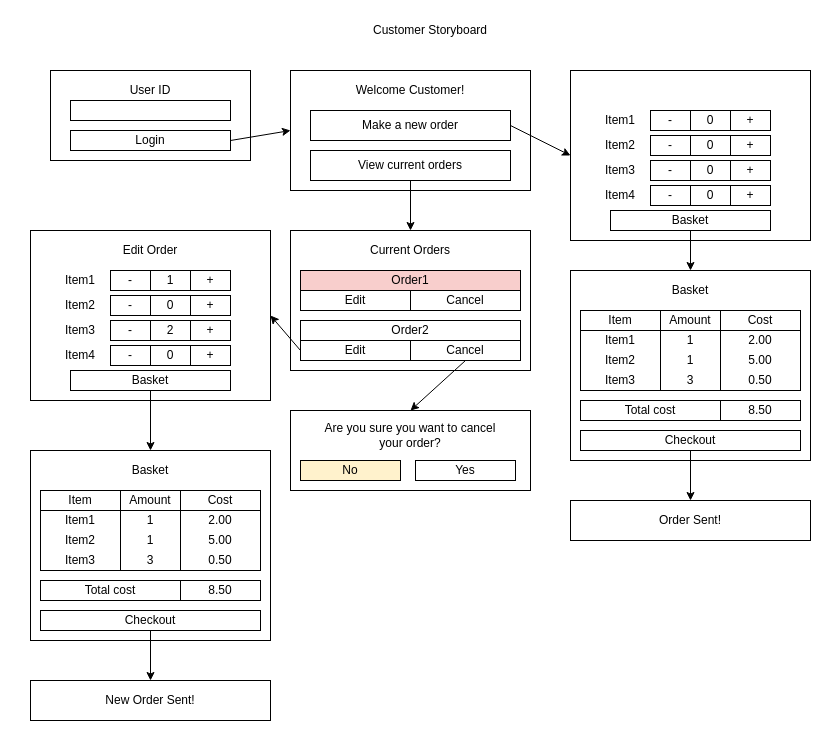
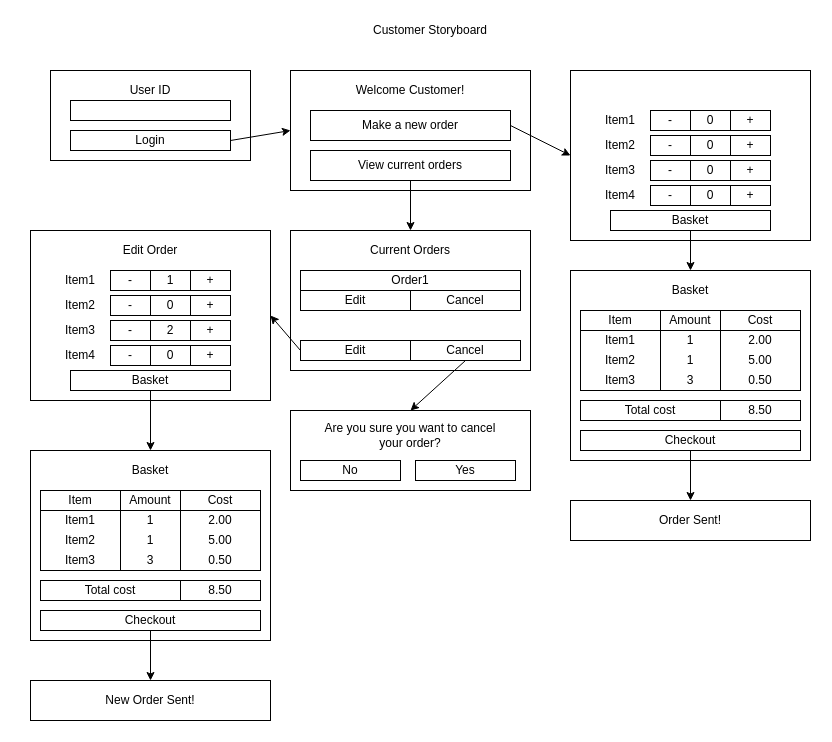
  <mxCell id="0" />
  <mxCell id="1" parent="0" />
  <mxCell id="2" value="" style="rounded=0;whiteSpace=wrap;html=1;" vertex="1" parent="1"><mxGeometry x="290" y="230" width="240" height="140" as="geometry" /></mxCell>
  <mxCell id="3" value="" style="rounded=0;whiteSpace=wrap;html=1;" vertex="1" parent="1"><mxGeometry x="50" y="70" width="200" height="90" as="geometry" /></mxCell>
  <mxCell id="4" value="" style="rounded=0;whiteSpace=wrap;html=1;" vertex="1" parent="1"><mxGeometry x="70" y="100" width="160" height="20" as="geometry" /></mxCell>
  <mxCell id="5" value="&lt;div&gt;User ID&lt;/div&gt;" style="text;html=1;strokeColor=none;fillColor=none;align=center;verticalAlign=middle;whiteSpace=wrap;rounded=0;" vertex="1" parent="1"><mxGeometry x="70" y="80" width="160" height="20" as="geometry" /></mxCell>
  <mxCell id="6" value="&lt;div&gt;Login&lt;/div&gt;" style="rounded=0;whiteSpace=wrap;html=1;" vertex="1" parent="1"><mxGeometry x="70" y="130" width="160" height="20" as="geometry" /></mxCell>
  <mxCell id="7" value="" style="rounded=0;whiteSpace=wrap;html=1;" vertex="1" parent="1"><mxGeometry x="290" y="70" width="240" height="120" as="geometry" /></mxCell>
  <mxCell id="8" value="&lt;div&gt;Current Orders&lt;/div&gt;" style="text;html=1;strokeColor=none;fillColor=none;align=center;verticalAlign=middle;whiteSpace=wrap;rounded=0;" vertex="1" parent="1"><mxGeometry x="300" y="240" width="220" height="20" as="geometry" /></mxCell>
  <mxCell id="9" value="&lt;div&gt;Make a new order&lt;/div&gt;" style="rounded=0;whiteSpace=wrap;html=1;" vertex="1" parent="1"><mxGeometry x="310" y="110" width="200" height="30" as="geometry" /></mxCell>
  <mxCell id="10" value="View current orders" style="rounded=0;whiteSpace=wrap;html=1;" vertex="1" parent="1"><mxGeometry x="310" y="150" width="200" height="30" as="geometry" /></mxCell>
  <mxCell id="11" value="&lt;div&gt;Customer Storyboard&lt;/div&gt;" style="text;html=1;strokeColor=none;fillColor=none;align=center;verticalAlign=middle;whiteSpace=wrap;rounded=0;" vertex="1" parent="1"><mxGeometry x="50" y="20" width="760" height="20" as="geometry" /></mxCell>
  <mxCell id="12" value="Welcome Customer!" style="text;html=1;strokeColor=none;fillColor=none;align=center;verticalAlign=middle;whiteSpace=wrap;rounded=0;" vertex="1" parent="1"><mxGeometry x="300" y="80" width="220" height="20" as="geometry" /></mxCell>
- <mxCell id="13" value="Order1" style="rounded=0;whiteSpace=wrap;html=1;fillColor=#f8cecc;" vertex="1" parent="1"><mxGeometry x="300" y="270" width="220" height="20" as="geometry" /></mxCell>
+ <mxCell id="13" value="Order1" style="rounded=0;whiteSpace=wrap;html=1;" vertex="1" parent="1"><mxGeometry x="300" y="270" width="220" height="20" as="geometry" /></mxCell>
  <mxCell id="14" value="Edit" style="rounded=0;whiteSpace=wrap;html=1;" vertex="1" parent="1"><mxGeometry x="300" y="290" width="110" height="20" as="geometry" /></mxCell>
  <mxCell id="15" value="Cancel" style="rounded=0;whiteSpace=wrap;html=1;" vertex="1" parent="1"><mxGeometry x="410" y="290" width="110" height="20" as="geometry" /></mxCell>
- <mxCell id="16" value="Order2" style="rounded=0;whiteSpace=wrap;html=1;" vertex="1" parent="1"><mxGeometry x="300" y="320" width="220" height="20" as="geometry" /></mxCell>
  <mxCell id="17" value="Edit" style="rounded=0;whiteSpace=wrap;html=1;" vertex="1" parent="1"><mxGeometry x="300" y="340" width="110" height="20" as="geometry" /></mxCell>
  <mxCell id="18" value="Cancel" style="rounded=0;whiteSpace=wrap;html=1;" vertex="1" parent="1"><mxGeometry x="410" y="340" width="110" height="20" as="geometry" /></mxCell>
  <mxCell id="19" value="" style="rounded=0;whiteSpace=wrap;html=1;" vertex="1" parent="1"><mxGeometry x="570" y="70" width="240" height="170" as="geometry" /></mxCell>
  <mxCell id="20" value="Item1" style="text;html=1;strokeColor=none;fillColor=none;align=center;verticalAlign=middle;whiteSpace=wrap;rounded=0;" vertex="1" parent="1"><mxGeometry x="590" y="110" width="60" height="20" as="geometry" /></mxCell>
  <mxCell id="21" value="0" style="rounded=0;whiteSpace=wrap;html=1;" vertex="1" parent="1"><mxGeometry x="650" y="110" width="120" height="20" as="geometry" /></mxCell>
  <mxCell id="22" value="-" style="rounded=0;whiteSpace=wrap;html=1;" vertex="1" parent="1"><mxGeometry x="650" y="110" width="40" height="20" as="geometry" /></mxCell>
  <mxCell id="23" value="+" style="rounded=0;whiteSpace=wrap;html=1;" vertex="1" parent="1"><mxGeometry x="730" y="110" width="40" height="20" as="geometry" /></mxCell>
  <mxCell id="24" value="Item2" style="text;html=1;strokeColor=none;fillColor=none;align=center;verticalAlign=middle;whiteSpace=wrap;rounded=0;" vertex="1" parent="1"><mxGeometry x="590" y="135" width="60" height="20" as="geometry" /></mxCell>
  <mxCell id="25" value="0" style="rounded=0;whiteSpace=wrap;html=1;" vertex="1" parent="1"><mxGeometry x="650" y="135" width="120" height="20" as="geometry" /></mxCell>
  <mxCell id="26" value="-" style="rounded=0;whiteSpace=wrap;html=1;" vertex="1" parent="1"><mxGeometry x="650" y="135" width="40" height="20" as="geometry" /></mxCell>
  <mxCell id="27" value="+" style="rounded=0;whiteSpace=wrap;html=1;" vertex="1" parent="1"><mxGeometry x="730" y="135" width="40" height="20" as="geometry" /></mxCell>
  <mxCell id="28" value="Item3" style="text;html=1;strokeColor=none;fillColor=none;align=center;verticalAlign=middle;whiteSpace=wrap;rounded=0;" vertex="1" parent="1"><mxGeometry x="590" y="160" width="60" height="20" as="geometry" /></mxCell>
  <mxCell id="29" value="0" style="rounded=0;whiteSpace=wrap;html=1;" vertex="1" parent="1"><mxGeometry x="650" y="160" width="120" height="20" as="geometry" /></mxCell>
  <mxCell id="30" value="-" style="rounded=0;whiteSpace=wrap;html=1;" vertex="1" parent="1"><mxGeometry x="650" y="160" width="40" height="20" as="geometry" /></mxCell>
  <mxCell id="31" value="+" style="rounded=0;whiteSpace=wrap;html=1;" vertex="1" parent="1"><mxGeometry x="730" y="160" width="40" height="20" as="geometry" /></mxCell>
  <mxCell id="32" value="Item4" style="text;html=1;strokeColor=none;fillColor=none;align=center;verticalAlign=middle;whiteSpace=wrap;rounded=0;" vertex="1" parent="1"><mxGeometry x="590" y="185" width="60" height="20" as="geometry" /></mxCell>
  <mxCell id="33" value="0" style="rounded=0;whiteSpace=wrap;html=1;" vertex="1" parent="1"><mxGeometry x="650" y="185" width="120" height="20" as="geometry" /></mxCell>
  <mxCell id="34" value="-" style="rounded=0;whiteSpace=wrap;html=1;" vertex="1" parent="1"><mxGeometry x="650" y="185" width="40" height="20" as="geometry" /></mxCell>
  <mxCell id="35" value="+" style="rounded=0;whiteSpace=wrap;html=1;" vertex="1" parent="1"><mxGeometry x="730" y="185" width="40" height="20" as="geometry" /></mxCell>
  <mxCell id="36" value="Basket" style="rounded=0;whiteSpace=wrap;html=1;" vertex="1" parent="1"><mxGeometry x="610" y="210" width="160" height="20" as="geometry" /></mxCell>
  <mxCell id="37" value="" style="rounded=0;whiteSpace=wrap;html=1;" vertex="1" parent="1"><mxGeometry x="570" y="270" width="240" height="190" as="geometry" /></mxCell>
  <mxCell id="38" value="Basket" style="text;html=1;strokeColor=none;fillColor=none;align=center;verticalAlign=middle;whiteSpace=wrap;rounded=0;" vertex="1" parent="1"><mxGeometry x="580" y="280" width="220" height="20" as="geometry" /></mxCell>
  <mxCell id="39" value="" style="rounded=0;whiteSpace=wrap;html=1;" vertex="1" parent="1"><mxGeometry x="580" y="310" width="220" height="80" as="geometry" /></mxCell>
  <mxCell id="40" value="Item" style="rounded=0;whiteSpace=wrap;html=1;" vertex="1" parent="1"><mxGeometry x="580" y="310" width="80" height="20" as="geometry" /></mxCell>
  <mxCell id="41" value="&lt;div&gt;Amount&lt;/div&gt;" style="rounded=0;whiteSpace=wrap;html=1;" vertex="1" parent="1"><mxGeometry x="660" y="310" width="60" height="20" as="geometry" /></mxCell>
  <mxCell id="42" value="Cost" style="rounded=0;whiteSpace=wrap;html=1;" vertex="1" parent="1"><mxGeometry x="720" y="310" width="80" height="20" as="geometry" /></mxCell>
  <mxCell id="43" value="" style="rounded=0;whiteSpace=wrap;html=1;" vertex="1" parent="1"><mxGeometry x="660" y="330" width="60" height="60" as="geometry" /></mxCell>
  <mxCell id="44" value="Item1" style="text;html=1;strokeColor=none;fillColor=none;align=center;verticalAlign=middle;whiteSpace=wrap;rounded=0;" vertex="1" parent="1"><mxGeometry x="580" y="330" width="80" height="20" as="geometry" /></mxCell>
  <mxCell id="45" value="Item2" style="text;html=1;strokeColor=none;fillColor=none;align=center;verticalAlign=middle;whiteSpace=wrap;rounded=0;" vertex="1" parent="1"><mxGeometry x="580" y="350" width="80" height="20" as="geometry" /></mxCell>
  <mxCell id="46" value="Item3" style="text;html=1;strokeColor=none;fillColor=none;align=center;verticalAlign=middle;whiteSpace=wrap;rounded=0;" vertex="1" parent="1"><mxGeometry x="580" y="370" width="80" height="20" as="geometry" /></mxCell>
  <mxCell id="47" value="1" style="text;html=1;strokeColor=none;fillColor=none;align=center;verticalAlign=middle;whiteSpace=wrap;rounded=0;" vertex="1" parent="1"><mxGeometry x="660" y="330" width="60" height="20" as="geometry" /></mxCell>
  <mxCell id="48" value="1" style="text;html=1;strokeColor=none;fillColor=none;align=center;verticalAlign=middle;whiteSpace=wrap;rounded=0;" vertex="1" parent="1"><mxGeometry x="660" y="350" width="60" height="20" as="geometry" /></mxCell>
  <mxCell id="49" value="3" style="text;html=1;strokeColor=none;fillColor=none;align=center;verticalAlign=middle;whiteSpace=wrap;rounded=0;" vertex="1" parent="1"><mxGeometry x="660" y="370" width="60" height="20" as="geometry" /></mxCell>
  <mxCell id="50" value="2.00" style="text;html=1;strokeColor=none;fillColor=none;align=center;verticalAlign=middle;whiteSpace=wrap;rounded=0;" vertex="1" parent="1"><mxGeometry x="720" y="330" width="80" height="20" as="geometry" /></mxCell>
  <mxCell id="51" value="5.00" style="text;html=1;strokeColor=none;fillColor=none;align=center;verticalAlign=middle;whiteSpace=wrap;rounded=0;" vertex="1" parent="1"><mxGeometry x="720" y="350" width="80" height="20" as="geometry" /></mxCell>
  <mxCell id="52" value="0.50" style="text;html=1;strokeColor=none;fillColor=none;align=center;verticalAlign=middle;whiteSpace=wrap;rounded=0;" vertex="1" parent="1"><mxGeometry x="720" y="370" width="80" height="20" as="geometry" /></mxCell>
  <mxCell id="53" value="Total cost" style="rounded=0;whiteSpace=wrap;html=1;" vertex="1" parent="1"><mxGeometry x="580" y="400" width="140" height="20" as="geometry" /></mxCell>
  <mxCell id="54" value="&lt;div&gt;8.50&lt;/div&gt;" style="rounded=0;whiteSpace=wrap;html=1;" vertex="1" parent="1"><mxGeometry x="720" y="400" width="80" height="20" as="geometry" /></mxCell>
  <mxCell id="55" value="Checkout" style="rounded=0;whiteSpace=wrap;html=1;" vertex="1" parent="1"><mxGeometry x="580" y="430" width="220" height="20" as="geometry" /></mxCell>
  <mxCell id="56" value="Order Sent!" style="rounded=0;whiteSpace=wrap;html=1;" vertex="1" parent="1"><mxGeometry x="570" y="500" width="240" height="40" as="geometry" /></mxCell>
  <mxCell id="57" value="" style="rounded=0;whiteSpace=wrap;html=1;" vertex="1" parent="1"><mxGeometry x="290" y="410" width="240" height="80" as="geometry" /></mxCell>
  <mxCell id="58" value="&lt;div&gt;Are you sure you want to cancel &lt;br&gt;&lt;/div&gt;&lt;div&gt;your order?&lt;/div&gt;" style="text;html=1;strokeColor=none;fillColor=none;align=center;verticalAlign=middle;whiteSpace=wrap;rounded=0;" vertex="1" parent="1"><mxGeometry x="300" y="420" width="220" height="30" as="geometry" /></mxCell>
  <mxCell id="59" value="Yes" style="rounded=0;whiteSpace=wrap;html=1;" vertex="1" parent="1"><mxGeometry x="415" y="460" width="100" height="20" as="geometry" /></mxCell>
- <mxCell id="60" value="No" style="rounded=0;whiteSpace=wrap;html=1;fillColor=#fff2cc;" vertex="1" parent="1"><mxGeometry x="300" y="460" width="100" height="20" as="geometry" /></mxCell>
+ <mxCell id="60" value="No" style="rounded=0;whiteSpace=wrap;html=1;" vertex="1" parent="1"><mxGeometry x="300" y="460" width="100" height="20" as="geometry" /></mxCell>
  <mxCell id="61" value="" style="rounded=0;whiteSpace=wrap;html=1;" vertex="1" parent="1"><mxGeometry x="30" y="230" width="240" height="170" as="geometry" /></mxCell>
  <mxCell id="62" value="Edit Order" style="text;html=1;strokeColor=none;fillColor=none;align=center;verticalAlign=middle;whiteSpace=wrap;rounded=0;" vertex="1" parent="1"><mxGeometry x="40" y="240" width="220" height="20" as="geometry" /></mxCell>
  <mxCell id="63" value="Item1" style="text;html=1;strokeColor=none;fillColor=none;align=center;verticalAlign=middle;whiteSpace=wrap;rounded=0;" vertex="1" parent="1"><mxGeometry x="20" y="270" width="120" height="20" as="geometry" /></mxCell>
  <mxCell id="64" value="1" style="rounded=0;whiteSpace=wrap;html=1;" vertex="1" parent="1"><mxGeometry x="110" y="270" width="120" height="20" as="geometry" /></mxCell>
  <mxCell id="65" value="-" style="rounded=0;whiteSpace=wrap;html=1;" vertex="1" parent="1"><mxGeometry x="110" y="270" width="40" height="20" as="geometry" /></mxCell>
  <mxCell id="66" value="+" style="rounded=0;whiteSpace=wrap;html=1;" vertex="1" parent="1"><mxGeometry x="190" y="270" width="40" height="20" as="geometry" /></mxCell>
  <mxCell id="67" value="Item2" style="text;html=1;strokeColor=none;fillColor=none;align=center;verticalAlign=middle;whiteSpace=wrap;rounded=0;" vertex="1" parent="1"><mxGeometry x="20" y="295" width="120" height="20" as="geometry" /></mxCell>
  <mxCell id="68" value="0" style="rounded=0;whiteSpace=wrap;html=1;" vertex="1" parent="1"><mxGeometry x="110" y="295" width="120" height="20" as="geometry" /></mxCell>
  <mxCell id="69" value="-" style="rounded=0;whiteSpace=wrap;html=1;" vertex="1" parent="1"><mxGeometry x="110" y="295" width="40" height="20" as="geometry" /></mxCell>
  <mxCell id="70" value="+" style="rounded=0;whiteSpace=wrap;html=1;" vertex="1" parent="1"><mxGeometry x="190" y="295" width="40" height="20" as="geometry" /></mxCell>
  <mxCell id="71" value="Item3" style="text;html=1;strokeColor=none;fillColor=none;align=center;verticalAlign=middle;whiteSpace=wrap;rounded=0;" vertex="1" parent="1"><mxGeometry x="20" y="320" width="120" height="20" as="geometry" /></mxCell>
  <mxCell id="72" value="2" style="rounded=0;whiteSpace=wrap;html=1;" vertex="1" parent="1"><mxGeometry x="110" y="320" width="120" height="20" as="geometry" /></mxCell>
  <mxCell id="73" value="-" style="rounded=0;whiteSpace=wrap;html=1;" vertex="1" parent="1"><mxGeometry x="110" y="320" width="40" height="20" as="geometry" /></mxCell>
  <mxCell id="74" value="+" style="rounded=0;whiteSpace=wrap;html=1;" vertex="1" parent="1"><mxGeometry x="190" y="320" width="40" height="20" as="geometry" /></mxCell>
  <mxCell id="75" value="Item4" style="text;html=1;strokeColor=none;fillColor=none;align=center;verticalAlign=middle;whiteSpace=wrap;rounded=0;" vertex="1" parent="1"><mxGeometry x="20" y="345" width="120" height="20" as="geometry" /></mxCell>
  <mxCell id="76" value="0" style="rounded=0;whiteSpace=wrap;html=1;" vertex="1" parent="1"><mxGeometry x="110" y="345" width="120" height="20" as="geometry" /></mxCell>
  <mxCell id="77" value="-" style="rounded=0;whiteSpace=wrap;html=1;" vertex="1" parent="1"><mxGeometry x="110" y="345" width="40" height="20" as="geometry" /></mxCell>
  <mxCell id="78" value="+" style="rounded=0;whiteSpace=wrap;html=1;" vertex="1" parent="1"><mxGeometry x="190" y="345" width="40" height="20" as="geometry" /></mxCell>
  <mxCell id="79" value="Basket" style="rounded=0;whiteSpace=wrap;html=1;" vertex="1" parent="1"><mxGeometry x="70" y="370" width="160" height="20" as="geometry" /></mxCell>
  <mxCell id="80" value="" style="rounded=0;whiteSpace=wrap;html=1;" vertex="1" parent="1"><mxGeometry x="30" y="450" width="240" height="190" as="geometry" /></mxCell>
  <mxCell id="81" value="Basket" style="text;html=1;strokeColor=none;fillColor=none;align=center;verticalAlign=middle;whiteSpace=wrap;rounded=0;" vertex="1" parent="1"><mxGeometry x="40" y="460" width="220" height="20" as="geometry" /></mxCell>
  <mxCell id="82" value="" style="rounded=0;whiteSpace=wrap;html=1;" vertex="1" parent="1"><mxGeometry x="40" y="490" width="220" height="80" as="geometry" /></mxCell>
  <mxCell id="83" value="Item" style="rounded=0;whiteSpace=wrap;html=1;" vertex="1" parent="1"><mxGeometry x="40" y="490" width="80" height="20" as="geometry" /></mxCell>
  <mxCell id="84" value="&lt;div&gt;Amount&lt;/div&gt;" style="rounded=0;whiteSpace=wrap;html=1;" vertex="1" parent="1"><mxGeometry x="120" y="490" width="60" height="20" as="geometry" /></mxCell>
  <mxCell id="85" value="Cost" style="rounded=0;whiteSpace=wrap;html=1;" vertex="1" parent="1"><mxGeometry x="180" y="490" width="80" height="20" as="geometry" /></mxCell>
  <mxCell id="86" value="" style="rounded=0;whiteSpace=wrap;html=1;" vertex="1" parent="1"><mxGeometry x="120" y="510" width="60" height="60" as="geometry" /></mxCell>
  <mxCell id="87" value="Item1" style="text;html=1;strokeColor=none;fillColor=none;align=center;verticalAlign=middle;whiteSpace=wrap;rounded=0;" vertex="1" parent="1"><mxGeometry x="40" y="510" width="80" height="20" as="geometry" /></mxCell>
  <mxCell id="88" value="Item2" style="text;html=1;strokeColor=none;fillColor=none;align=center;verticalAlign=middle;whiteSpace=wrap;rounded=0;" vertex="1" parent="1"><mxGeometry x="40" y="530" width="80" height="20" as="geometry" /></mxCell>
  <mxCell id="89" value="Item3" style="text;html=1;strokeColor=none;fillColor=none;align=center;verticalAlign=middle;whiteSpace=wrap;rounded=0;" vertex="1" parent="1"><mxGeometry x="40" y="550" width="80" height="20" as="geometry" /></mxCell>
  <mxCell id="90" value="1" style="text;html=1;strokeColor=none;fillColor=none;align=center;verticalAlign=middle;whiteSpace=wrap;rounded=0;" vertex="1" parent="1"><mxGeometry x="120" y="510" width="60" height="20" as="geometry" /></mxCell>
  <mxCell id="91" value="1" style="text;html=1;strokeColor=none;fillColor=none;align=center;verticalAlign=middle;whiteSpace=wrap;rounded=0;" vertex="1" parent="1"><mxGeometry x="120" y="530" width="60" height="20" as="geometry" /></mxCell>
  <mxCell id="92" value="3" style="text;html=1;strokeColor=none;fillColor=none;align=center;verticalAlign=middle;whiteSpace=wrap;rounded=0;" vertex="1" parent="1"><mxGeometry x="120" y="550" width="60" height="20" as="geometry" /></mxCell>
  <mxCell id="93" value="2.00" style="text;html=1;strokeColor=none;fillColor=none;align=center;verticalAlign=middle;whiteSpace=wrap;rounded=0;" vertex="1" parent="1"><mxGeometry x="180" y="510" width="80" height="20" as="geometry" /></mxCell>
  <mxCell id="94" value="5.00" style="text;html=1;strokeColor=none;fillColor=none;align=center;verticalAlign=middle;whiteSpace=wrap;rounded=0;" vertex="1" parent="1"><mxGeometry x="180" y="530" width="80" height="20" as="geometry" /></mxCell>
  <mxCell id="95" value="0.50" style="text;html=1;strokeColor=none;fillColor=none;align=center;verticalAlign=middle;whiteSpace=wrap;rounded=0;" vertex="1" parent="1"><mxGeometry x="180" y="550" width="80" height="20" as="geometry" /></mxCell>
  <mxCell id="96" value="Total cost" style="rounded=0;whiteSpace=wrap;html=1;" vertex="1" parent="1"><mxGeometry x="40" y="580" width="140" height="20" as="geometry" /></mxCell>
  <mxCell id="97" value="&lt;div&gt;8.50&lt;/div&gt;" style="rounded=0;whiteSpace=wrap;html=1;" vertex="1" parent="1"><mxGeometry x="180" y="580" width="80" height="20" as="geometry" /></mxCell>
  <mxCell id="98" value="Checkout" style="rounded=0;whiteSpace=wrap;html=1;" vertex="1" parent="1"><mxGeometry x="40" y="610" width="220" height="20" as="geometry" /></mxCell>
  <mxCell id="99" value="New Order Sent!" style="rounded=0;whiteSpace=wrap;html=1;" vertex="1" parent="1"><mxGeometry x="30" y="680" width="240" height="40" as="geometry" /></mxCell>
  <mxCell id="100" value="" style="endArrow=classic;html=1;exitX=1;exitY=0.5;exitDx=0;exitDy=0;entryX=0;entryY=0.5;entryDx=0;entryDy=0;" edge="1" parent="1" source="6" target="7"><mxGeometry width="50" height="50" relative="1" as="geometry"><mxPoint x="400" y="650" as="sourcePoint" /><mxPoint x="450" y="600" as="targetPoint" /></mxGeometry></mxCell>
  <mxCell id="101" value="" style="endArrow=classic;html=1;exitX=1;exitY=0.5;exitDx=0;exitDy=0;entryX=0;entryY=0.5;entryDx=0;entryDy=0;" edge="1" parent="1" source="9" target="19"><mxGeometry width="50" height="50" relative="1" as="geometry"><mxPoint x="550" y="640" as="sourcePoint" /><mxPoint x="600" y="590" as="targetPoint" /></mxGeometry></mxCell>
  <mxCell id="102" value="" style="endArrow=classic;html=1;exitX=0.5;exitY=1;exitDx=0;exitDy=0;entryX=0.5;entryY=0;entryDx=0;entryDy=0;" edge="1" parent="1" source="10" target="2"><mxGeometry width="50" height="50" relative="1" as="geometry"><mxPoint x="390" y="630" as="sourcePoint" /><mxPoint x="440" y="580" as="targetPoint" /></mxGeometry></mxCell>
  <mxCell id="103" value="" style="endArrow=classic;html=1;exitX=0.5;exitY=1;exitDx=0;exitDy=0;entryX=0.5;entryY=0;entryDx=0;entryDy=0;" edge="1" parent="1" source="18" target="57"><mxGeometry width="50" height="50" relative="1" as="geometry"><mxPoint x="430" y="660" as="sourcePoint" /><mxPoint x="480" y="610" as="targetPoint" /></mxGeometry></mxCell>
  <mxCell id="104" value="" style="endArrow=classic;html=1;exitX=0.5;exitY=1;exitDx=0;exitDy=0;entryX=0.5;entryY=0;entryDx=0;entryDy=0;" edge="1" parent="1" source="55" target="56"><mxGeometry width="50" height="50" relative="1" as="geometry"><mxPoint x="520" y="700" as="sourcePoint" /><mxPoint x="570" y="650" as="targetPoint" /></mxGeometry></mxCell>
  <mxCell id="105" value="" style="endArrow=classic;html=1;exitX=0.5;exitY=1;exitDx=0;exitDy=0;entryX=0.5;entryY=0;entryDx=0;entryDy=0;" edge="1" parent="1" source="36" target="37"><mxGeometry width="50" height="50" relative="1" as="geometry"><mxPoint x="580" y="710" as="sourcePoint" /><mxPoint x="630" y="660" as="targetPoint" /></mxGeometry></mxCell>
  <mxCell id="106" value="" style="endArrow=classic;html=1;exitX=0;exitY=0.5;exitDx=0;exitDy=0;entryX=1;entryY=0.5;entryDx=0;entryDy=0;" edge="1" parent="1" source="17" target="61"><mxGeometry width="50" height="50" relative="1" as="geometry"><mxPoint x="500" y="640" as="sourcePoint" /><mxPoint x="550" y="590" as="targetPoint" /></mxGeometry></mxCell>
  <mxCell id="107" value="" style="endArrow=classic;html=1;exitX=0.5;exitY=1;exitDx=0;exitDy=0;entryX=0.5;entryY=0;entryDx=0;entryDy=0;" edge="1" parent="1" source="79" target="80"><mxGeometry width="50" height="50" relative="1" as="geometry"><mxPoint x="560" y="680" as="sourcePoint" /><mxPoint x="610" y="630" as="targetPoint" /></mxGeometry></mxCell>
  <mxCell id="108" value="" style="endArrow=classic;html=1;exitX=0.5;exitY=1;exitDx=0;exitDy=0;entryX=0.5;entryY=0;entryDx=0;entryDy=0;" edge="1" parent="1" source="98" target="99"><mxGeometry width="50" height="50" relative="1" as="geometry"><mxPoint x="530" y="710" as="sourcePoint" /><mxPoint x="580" y="660" as="targetPoint" /></mxGeometry></mxCell>
